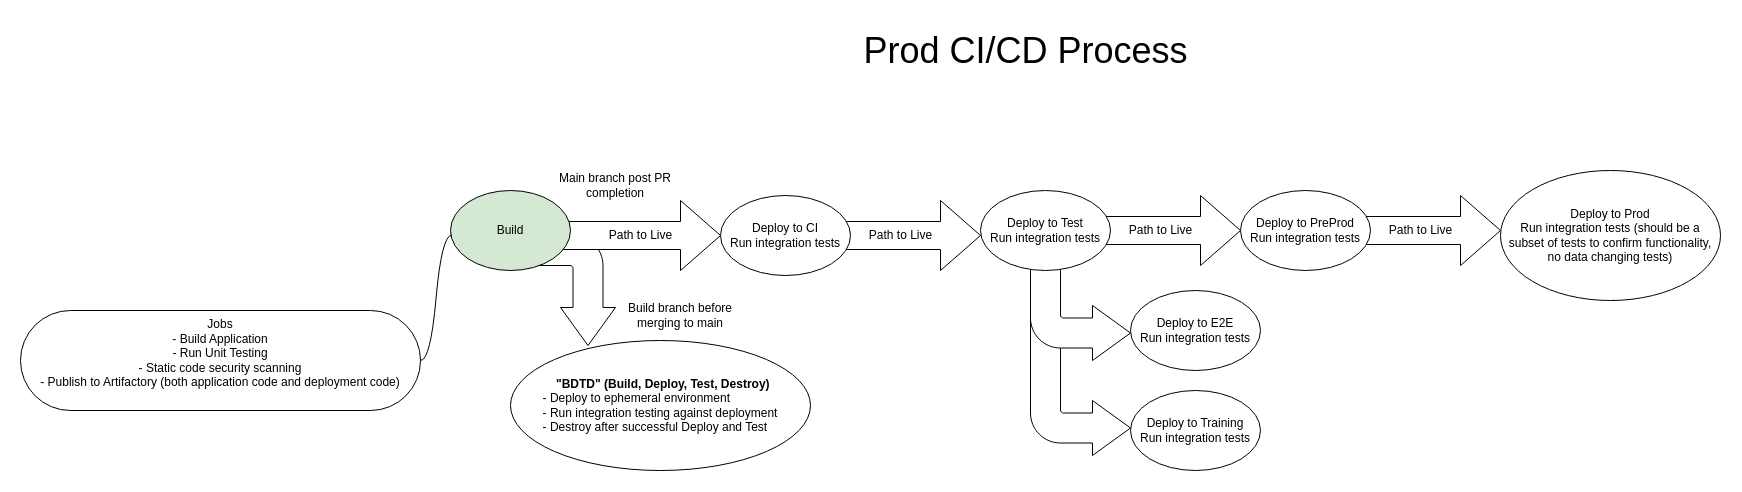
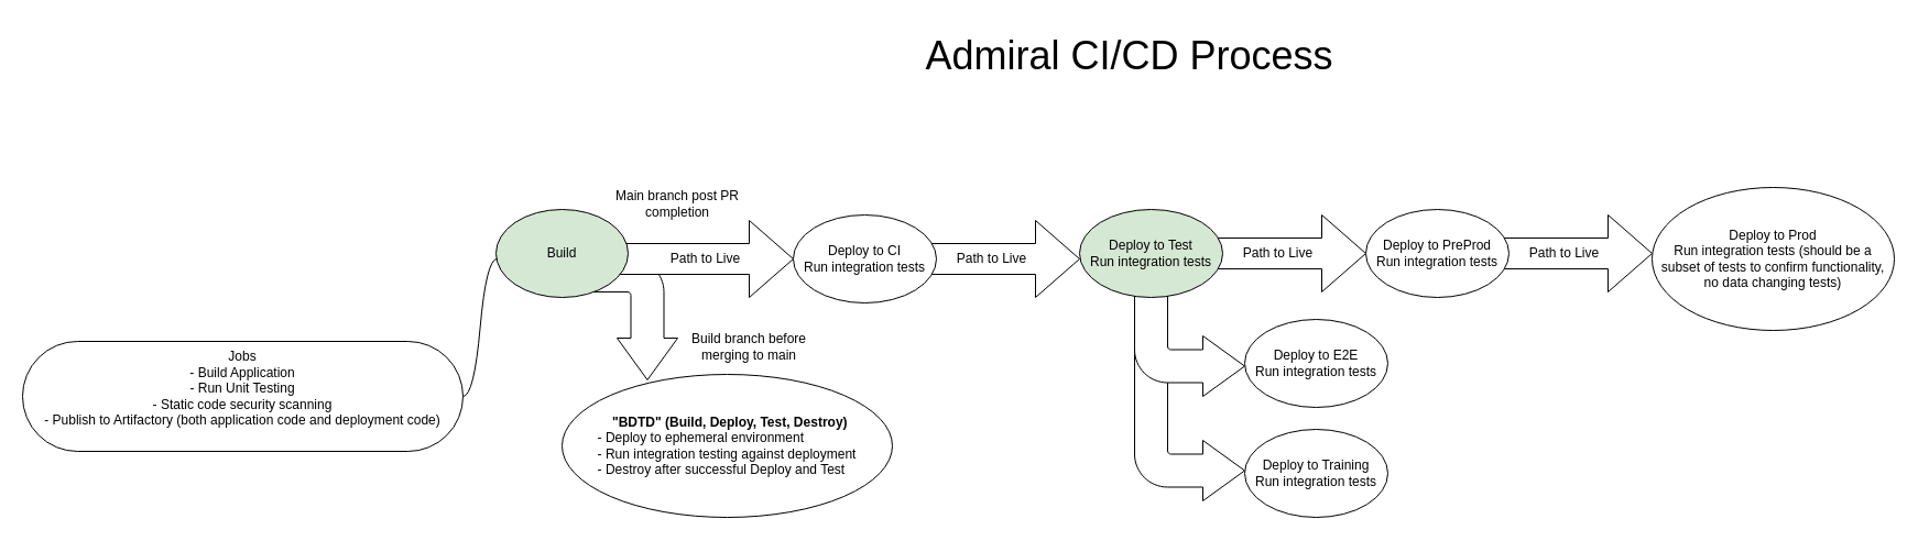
  <mxCell id="0" />
  <mxCell id="1" parent="0" />
  <mxCell id="2" value="" style="html=1;shadow=0;dashed=0;align=center;verticalAlign=middle;shape=mxgraph.arrows2.bendArrow;dy=15;dx=38;notch=0;arrowHead=55;rounded=1;flipH=0;flipV=1;" vertex="1" parent="1"><mxGeometry x="1030" y="310" width="100" height="145" as="geometry" /></mxCell>
  <mxCell id="3" value="" style="html=1;shadow=0;dashed=0;align=center;verticalAlign=middle;shape=mxgraph.arrows2.bendArrow;dy=15;dx=38;notch=0;arrowHead=55;rounded=1;flipH=0;flipV=1;" vertex="1" parent="1"><mxGeometry x="1030" y="260" width="100" height="100" as="geometry" /></mxCell>
- <mxCell id="4" value="&lt;font style=&quot;font-size: 36px;&quot;&gt;Prod CI/CD Process&lt;/font&gt;" style="text;html=1;align=center;verticalAlign=middle;resizable=0;points=[];autosize=1;strokeColor=none;fillColor=none;" vertex="1" parent="1"><mxGeometry x="830" y="20" width="390" height="60" as="geometry" /></mxCell>
+ <mxCell id="4" value="&lt;font style=&quot;font-size: 36px;&quot;&gt;Admiral CI/CD Process&lt;/font&gt;" style="text;html=1;align=center;verticalAlign=middle;resizable=0;points=[];autosize=1;strokeColor=none;fillColor=none;" vertex="1" parent="1"><mxGeometry x="830" y="20" width="390" height="60" as="geometry" /></mxCell>
  <mxCell id="5" value="" style="html=1;shadow=0;dashed=0;align=center;verticalAlign=middle;shape=mxgraph.arrows2.bendArrow;dy=15;dx=38;notch=0;arrowHead=55;rounded=1;rotation=90;" vertex="1" parent="1"><mxGeometry x="505" y="235" width="110" height="110" as="geometry" /></mxCell>
  <mxCell id="6" value="Path to Live" style="html=1;shadow=0;dashed=0;align=center;verticalAlign=middle;shape=mxgraph.arrows2.arrow;dy=0.6;dx=40;notch=0;movable=1;resizable=1;rotatable=1;deletable=1;editable=1;locked=0;connectable=1;" vertex="1" parent="1"><mxGeometry x="560" y="200" width="160" height="70" as="geometry" /></mxCell>
  <mxCell id="7" value="Build" style="ellipse;whiteSpace=wrap;html=1;fillColor=#d5e8d4;" vertex="1" parent="1"><mxGeometry x="450" y="190" width="120" height="80" as="geometry" /></mxCell>
  <mxCell id="8" value="Jobs&lt;div&gt;- Build Application&lt;/div&gt;&lt;div&gt;- Run Unit Testing&lt;/div&gt;&lt;div&gt;- Static code security scanning&lt;/div&gt;&lt;div&gt;- Publish to Artifactory (both application code and deployment code)&lt;/div&gt;&lt;div&gt;&lt;br&gt;&lt;/div&gt;" style="whiteSpace=wrap;html=1;rounded=1;arcSize=50;align=center;verticalAlign=middle;strokeWidth=1;autosize=1;spacing=4;treeFolding=1;treeMoving=1;newEdgeStyle={&quot;edgeStyle&quot;:&quot;entityRelationEdgeStyle&quot;,&quot;startArrow&quot;:&quot;none&quot;,&quot;endArrow&quot;:&quot;none&quot;,&quot;segment&quot;:10,&quot;curved&quot;:1,&quot;sourcePerimeterSpacing&quot;:0,&quot;targetPerimeterSpacing&quot;:0};" vertex="1" parent="1"><mxGeometry x="20" y="310" width="400" height="100" as="geometry" /></mxCell>
  <mxCell id="9" value="" style="edgeStyle=entityRelationEdgeStyle;startArrow=none;endArrow=none;segment=10;curved=1;sourcePerimeterSpacing=0;targetPerimeterSpacing=0;rounded=0;exitX=0.01;exitY=0.56;exitDx=0;exitDy=0;exitPerimeter=0;" edge="1" target="8" parent="1" source="7"><mxGeometry relative="1" as="geometry"><mxPoint x="390" y="210" as="sourcePoint" /></mxGeometry></mxCell>
  <mxCell id="10" value="&lt;div style=&quot;text-align: start;&quot;&gt;&lt;span style=&quot;background-color: initial;&quot;&gt;&amp;nbsp; &amp;nbsp; &lt;b&gt;&quot;BDTD&quot; (Build, Deploy, Test, Destroy)&lt;/b&gt;&lt;br&gt;&lt;/span&gt;&lt;/div&gt;&lt;div style=&quot;text-align: start;&quot;&gt;&lt;span style=&quot;background-color: initial;&quot;&gt;- Deploy to ephemeral environment&lt;/span&gt;&lt;/div&gt;&lt;div style=&quot;text-align: start;&quot;&gt;&lt;span style=&quot;background-color: initial;&quot;&gt;- Run integration testing against deployment&lt;/span&gt;&lt;/div&gt;&lt;div style=&quot;text-align: start;&quot;&gt;&lt;span style=&quot;background-color: initial;&quot;&gt;- Destroy after successful Deploy and Test&lt;/span&gt;&lt;/div&gt;" style="ellipse;whiteSpace=wrap;html=1;" vertex="1" parent="1"><mxGeometry x="510" y="340" width="300" height="130" as="geometry" /></mxCell>
  <mxCell id="11" value="Build branch before merging to main" style="text;html=1;align=center;verticalAlign=middle;whiteSpace=wrap;rounded=0;" vertex="1" parent="1"><mxGeometry x="615" y="300" width="130" height="30" as="geometry" /></mxCell>
  <mxCell id="12" value="Main branch post PR completion" style="text;html=1;align=center;verticalAlign=middle;whiteSpace=wrap;rounded=0;" vertex="1" parent="1"><mxGeometry x="550" y="170" width="130" height="30" as="geometry" /></mxCell>
  <mxCell id="13" value="" style="group" vertex="1" connectable="0" parent="1"><mxGeometry x="720" y="195" width="260" height="80" as="geometry" /></mxCell>
  <mxCell id="14" value="Path to Live" style="html=1;shadow=0;dashed=0;align=center;verticalAlign=middle;shape=mxgraph.arrows2.arrow;dy=0.6;dx=40;notch=0;movable=1;resizable=1;rotatable=1;deletable=1;editable=1;locked=0;connectable=1;" vertex="1" parent="13"><mxGeometry x="100" y="5" width="160" height="70" as="geometry" /></mxCell>
  <mxCell id="15" value="Deploy to CI&lt;div&gt;Run integration tests&lt;/div&gt;" style="ellipse;whiteSpace=wrap;html=1;" vertex="1" parent="13"><mxGeometry width="130" height="80" as="geometry" /></mxCell>
  <mxCell id="16" value="" style="group" vertex="1" connectable="0" parent="1"><mxGeometry x="980" y="190" width="260" height="80" as="geometry" /></mxCell>
  <mxCell id="17" value="Path to Live" style="html=1;shadow=0;dashed=0;align=center;verticalAlign=middle;shape=mxgraph.arrows2.arrow;dy=0.6;dx=40;notch=0;movable=1;resizable=1;rotatable=1;deletable=1;editable=1;locked=0;connectable=1;" vertex="1" parent="16"><mxGeometry x="100" y="5" width="160" height="70" as="geometry" /></mxCell>
- <mxCell id="18" value="Deploy to Test&lt;div&gt;Run integration tests&lt;/div&gt;" style="ellipse;whiteSpace=wrap;html=1;" vertex="1" parent="16"><mxGeometry width="130" height="80" as="geometry" /></mxCell>
+ <mxCell id="18" value="Deploy to Test&lt;div&gt;Run integration tests&lt;/div&gt;" style="ellipse;whiteSpace=wrap;html=1;fillColor=#d5e8d4;" vertex="1" parent="16"><mxGeometry width="130" height="80" as="geometry" /></mxCell>
  <mxCell id="19" value="" style="group" vertex="1" connectable="0" parent="1"><mxGeometry x="1240" y="190" width="260" height="80" as="geometry" /></mxCell>
  <mxCell id="20" value="Path to Live" style="html=1;shadow=0;dashed=0;align=center;verticalAlign=middle;shape=mxgraph.arrows2.arrow;dy=0.6;dx=40;notch=0;movable=1;resizable=1;rotatable=1;deletable=1;editable=1;locked=0;connectable=1;" vertex="1" parent="19"><mxGeometry x="100" y="5" width="160" height="70" as="geometry" /></mxCell>
  <mxCell id="21" value="Deploy to PreProd&lt;div&gt;Run integration tests&lt;/div&gt;" style="ellipse;whiteSpace=wrap;html=1;" vertex="1" parent="19"><mxGeometry width="130" height="80" as="geometry" /></mxCell>
  <mxCell id="22" value="Deploy to Prod&lt;div&gt;Run integration tests (should be a subset of tests to confirm functionality, no data changing tests)&lt;/div&gt;" style="ellipse;whiteSpace=wrap;html=1;" vertex="1" parent="1"><mxGeometry x="1500" y="170" width="220" height="130" as="geometry" /></mxCell>
  <mxCell id="23" value="Deploy to E2E&lt;div&gt;Run integration tests&lt;/div&gt;" style="ellipse;whiteSpace=wrap;html=1;" vertex="1" parent="1"><mxGeometry x="1130" y="290" width="130" height="80" as="geometry" /></mxCell>
  <mxCell id="24" value="Deploy to Training&lt;div&gt;Run integration tests&lt;/div&gt;" style="ellipse;whiteSpace=wrap;html=1;" vertex="1" parent="1"><mxGeometry x="1130" y="390" width="130" height="80" as="geometry" /></mxCell>
